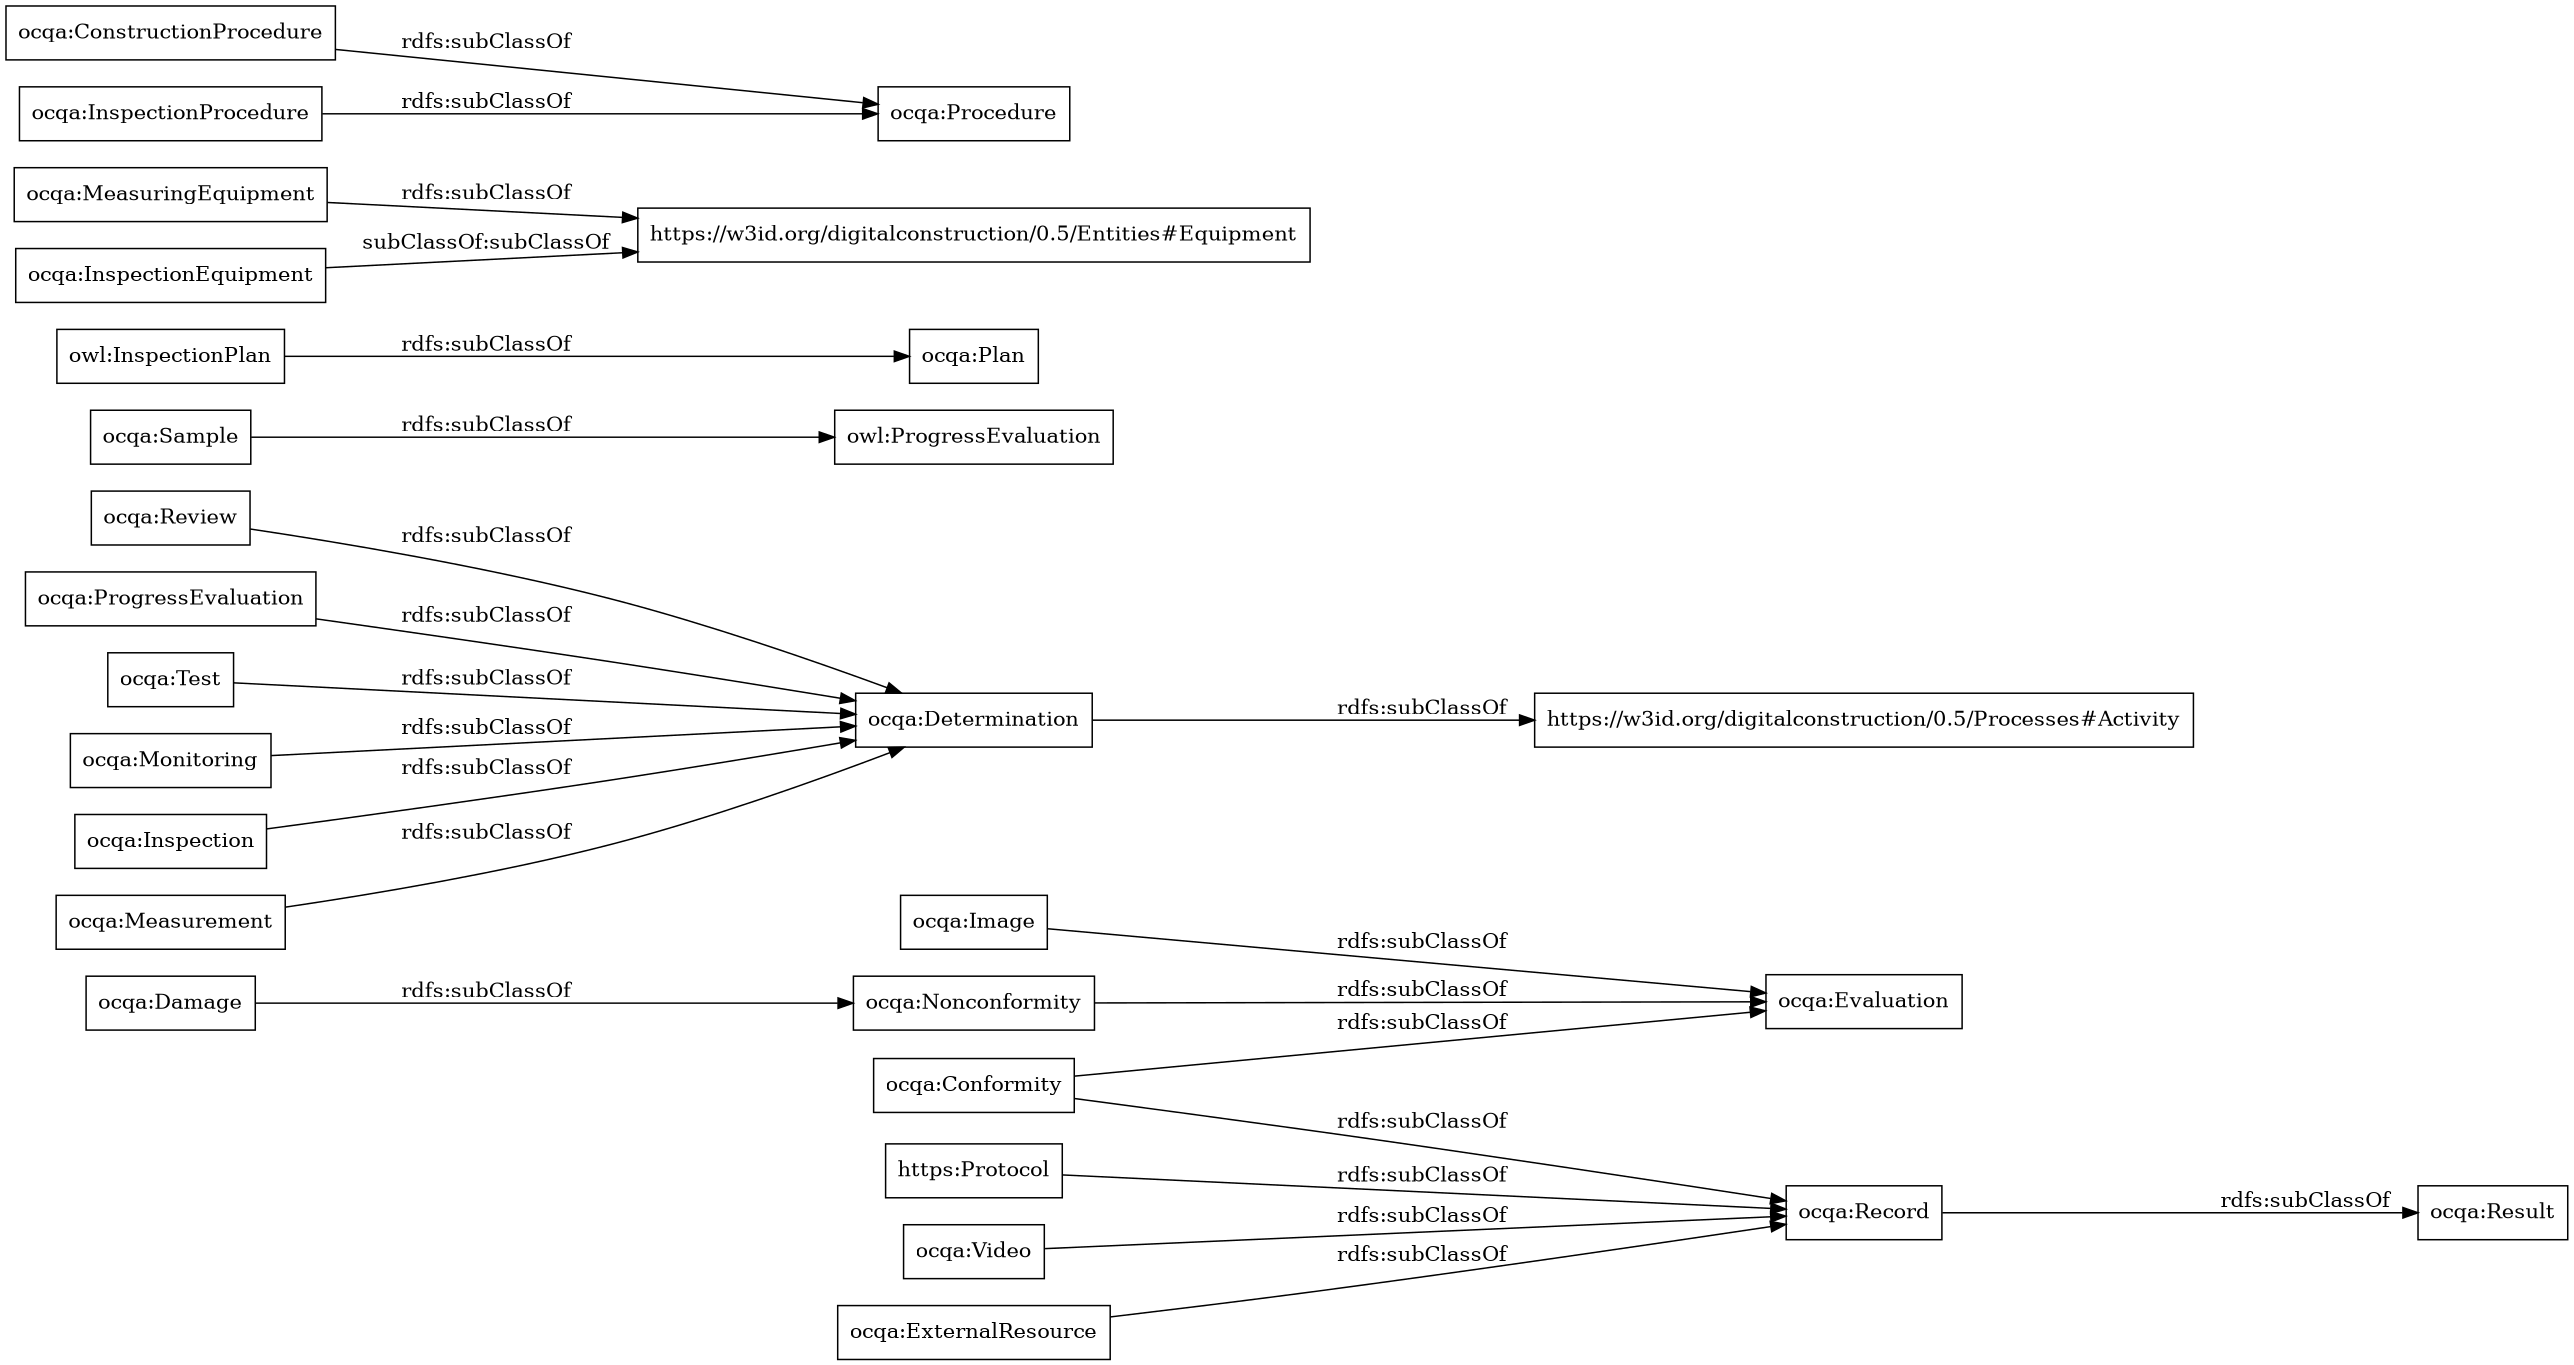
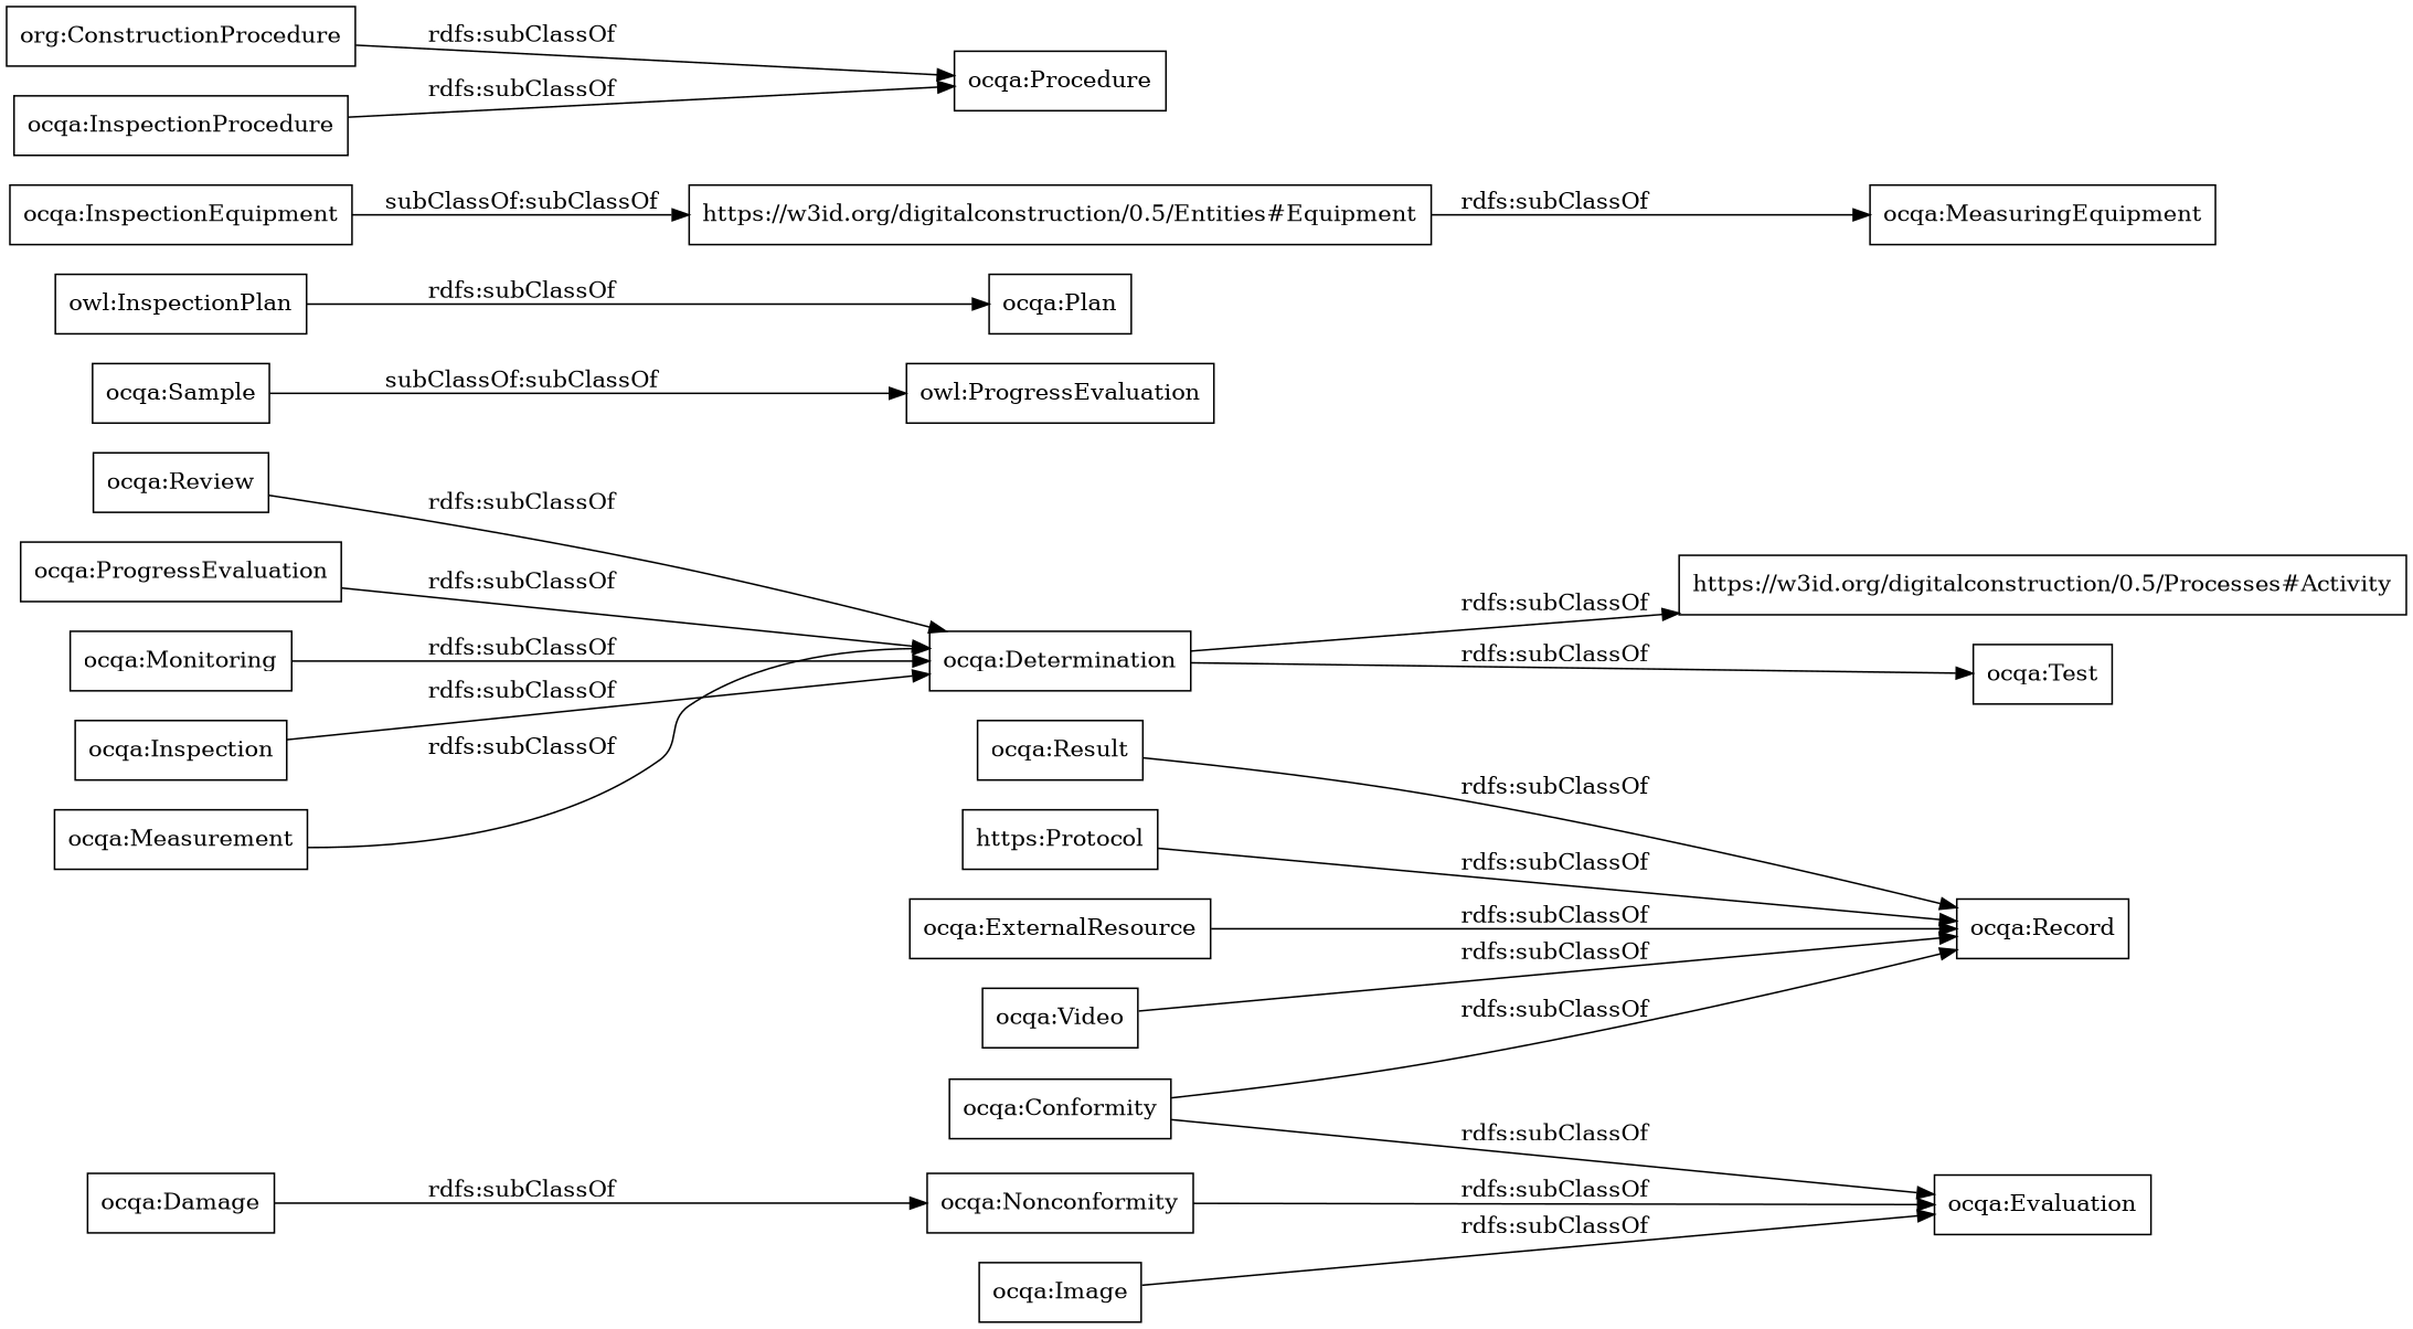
  digraph {
    rankdir=LR
    node [color=black shape=rectangle]
    "ocqa:Result"
    "ocqa:Record"
    "ocqa:Review"
    "ocqa:Determination"
    "https://w3id.org/digitalconstruction/0.5/Processes#Activity"
    n6 [label="owl:ProgressEvaluation"]
    "ocqa:Sample"
    "ocqa:ProgressEvaluation"
    "ocqa:Nonconformity"
    "ocqa:Evaluation"
    "ocqa:Damage"
    "ocqa:Test"
    n13 [label="owl:InspectionPlan"]
    "ocqa:Plan"
    "ocqa:MeasuringEquipment"
    "https://w3id.org/digitalconstruction/0.5/Entities#Equipment"
-   "ocqa:ConstructionProcedure"
+   "ocqa:ConstructionProcedure" [label="org:ConstructionProcedure"]
    "ocqa:Procedure"
    "ocqa:InspectionEquipment"
    "ocqa:InspectionProcedure"
    n21 [label="https:Protocol"]
    "ocqa:Monitoring"
    "ocqa:Conformity"
    "ocqa:Image"
    "ocqa:Inspection"
    "ocqa:ExternalResource"
    "ocqa:Measurement"
    "ocqa:Video"
-   "ocqa:Record" -> "ocqa:Result" [label="rdfs:subClassOf"]
+   "ocqa:Result" -> "ocqa:Record" [label="rdfs:subClassOf"]
    "ocqa:Review" -> "ocqa:Determination" [label="rdfs:subClassOf"]
    "ocqa:Determination" -> "https://w3id.org/digitalconstruction/0.5/Processes#Activity" [label="rdfs:subClassOf"]
-   "ocqa:Sample" -> n6 [label="rdfs:subClassOf"]
+   "ocqa:Sample" -> n6 [label="subClassOf:subClassOf"]
    "ocqa:ProgressEvaluation" -> "ocqa:Determination" [label="rdfs:subClassOf"]
    "ocqa:Nonconformity" -> "ocqa:Evaluation" [label="rdfs:subClassOf"]
    "ocqa:Damage" -> "ocqa:Nonconformity" [label="rdfs:subClassOf"]
-   "ocqa:Test" -> "ocqa:Determination" [label="rdfs:subClassOf"]
+   "ocqa:Determination" -> "ocqa:Test" [label="rdfs:subClassOf"]
    n13 -> "ocqa:Plan" [label="rdfs:subClassOf"]
-   "ocqa:MeasuringEquipment" -> "https://w3id.org/digitalconstruction/0.5/Entities#Equipment" [label="rdfs:subClassOf"]
+   "https://w3id.org/digitalconstruction/0.5/Entities#Equipment" -> "ocqa:MeasuringEquipment" [label="rdfs:subClassOf"]
    "ocqa:ConstructionProcedure" -> "ocqa:Procedure" [label="rdfs:subClassOf"]
    "ocqa:InspectionEquipment" -> "https://w3id.org/digitalconstruction/0.5/Entities#Equipment" [label="subClassOf:subClassOf"]
    "ocqa:InspectionProcedure" -> "ocqa:Procedure" [label="rdfs:subClassOf"]
    n21 -> "ocqa:Record" [label="rdfs:subClassOf"]
    "ocqa:Monitoring" -> "ocqa:Determination" [label="rdfs:subClassOf"]
    "ocqa:Conformity" -> "ocqa:Record" [label="rdfs:subClassOf"]
    "ocqa:Conformity" -> "ocqa:Evaluation" [label="rdfs:subClassOf"]
    "ocqa:Image" -> "ocqa:Evaluation" [label="rdfs:subClassOf"]
    "ocqa:Inspection" -> "ocqa:Determination" [label="rdfs:subClassOf"]
    "ocqa:ExternalResource" -> "ocqa:Record" [label="rdfs:subClassOf"]
    "ocqa:Measurement" -> "ocqa:Determination" [label="rdfs:subClassOf"]
    "ocqa:Video" -> "ocqa:Record" [label="rdfs:subClassOf"]
  }
